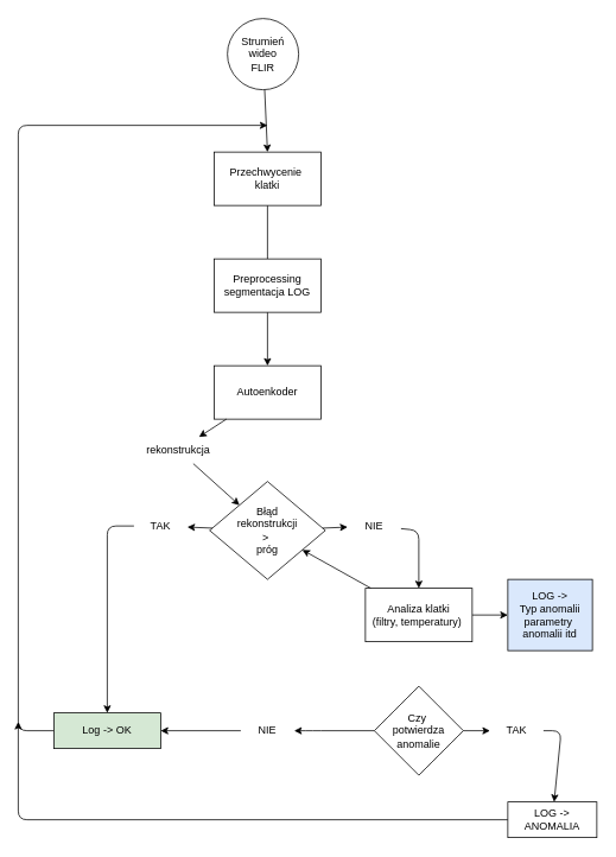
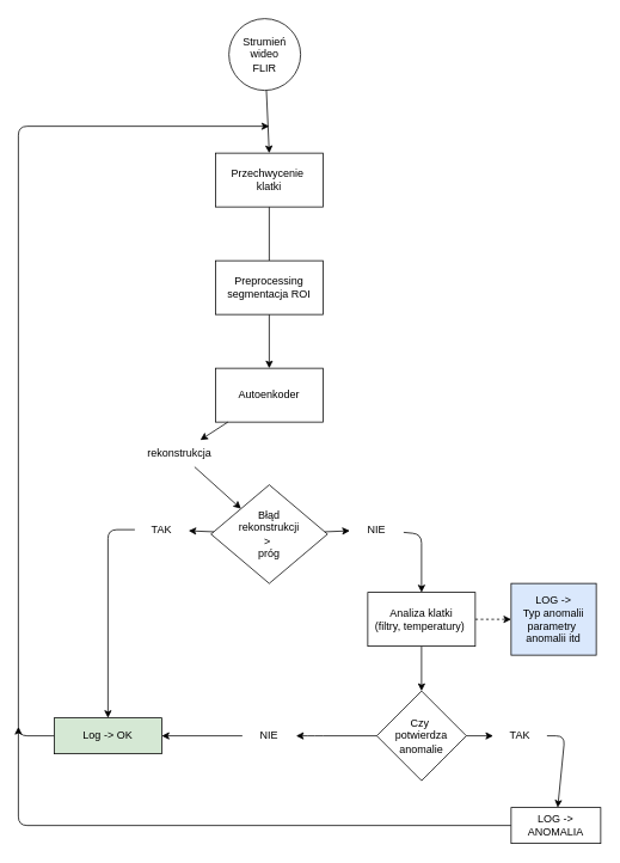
  <mxCell id="0" />
  <mxCell id="1" parent="0" />
  <mxCell id="2" value="" style="edgeStyle=none;html=1;endArrow=none;" edge="1" parent="1" source="3" target="5"><mxGeometry relative="1" as="geometry" /></mxCell>
  <mxCell id="3" value="Przechwycenie&amp;nbsp;&lt;div&gt;klatki&lt;/div&gt;" style="rounded=0;whiteSpace=wrap;html=1;" vertex="1" parent="1"><mxGeometry x="240" y="170" width="120" height="60" as="geometry" /></mxCell>
  <mxCell id="4" value="" style="edgeStyle=none;html=1;" edge="1" parent="1" source="5" target="9"><mxGeometry relative="1" as="geometry" /></mxCell>
- <mxCell id="5" value="Preprocessing&lt;br&gt;segmentacja LOG" style="rounded=0;whiteSpace=wrap;html=1;" vertex="1" parent="1"><mxGeometry x="240" y="290" width="120" height="60" as="geometry" /></mxCell>
+ <mxCell id="5" value="Preprocessing&lt;br&gt;segmentacja ROI" style="rounded=0;whiteSpace=wrap;html=1;" vertex="1" parent="1"><mxGeometry x="240" y="290" width="120" height="60" as="geometry" /></mxCell>
  <mxCell id="6" style="edgeStyle=none;html=1;entryX=0.5;entryY=0;entryDx=0;entryDy=0;" edge="1" parent="1" source="7" target="3"><mxGeometry relative="1" as="geometry" /></mxCell>
  <mxCell id="7" value="Strumień&lt;br&gt;wideo&lt;br&gt;FLIR" style="ellipse;whiteSpace=wrap;html=1;aspect=fixed;" vertex="1" parent="1"><mxGeometry x="255" y="20" width="80" height="80" as="geometry" /></mxCell>
  <mxCell id="8" value="" style="edgeStyle=none;html=1;" edge="1" parent="1" source="14" target="12"><mxGeometry relative="1" as="geometry" /></mxCell>
  <mxCell id="9" value="Autoenkoder" style="rounded=0;whiteSpace=wrap;html=1;" vertex="1" parent="1"><mxGeometry x="240" y="410" width="120" height="60" as="geometry" /></mxCell>
  <mxCell id="10" style="edgeStyle=none;html=1;entryX=0.5;entryY=0;entryDx=0;entryDy=0;" edge="1" parent="1" source="24" target="26"><mxGeometry relative="1" as="geometry"><mxPoint x="120" y="650" as="targetPoint" /><Array as="points"><mxPoint x="120" y="590" /></Array></mxGeometry></mxCell>
  <mxCell id="11" value="" style="edgeStyle=none;html=1;" edge="1" parent="1" source="22" target="17"><mxGeometry relative="1" as="geometry"><Array as="points"><mxPoint x="470" y="595" /></Array></mxGeometry></mxCell>
  <mxCell id="12" value="Błąd&lt;div&gt;&amp;nbsp;rekonstrukcji&amp;nbsp;&lt;div&gt;&amp;gt;&amp;nbsp;&lt;/div&gt;&lt;div&gt;próg&lt;/div&gt;&lt;/div&gt;" style="rhombus;whiteSpace=wrap;html=1;rounded=0;" vertex="1" parent="1"><mxGeometry x="235" y="540" width="130" height="110" as="geometry" /></mxCell>
  <mxCell id="13" value="" style="edgeStyle=none;html=1;" edge="1" parent="1" source="9" target="14"><mxGeometry relative="1" as="geometry"><mxPoint x="300" y="470" as="sourcePoint" /><mxPoint x="300" y="540" as="targetPoint" /></mxGeometry></mxCell>
  <mxCell id="14" value="rekonstrukcja" style="text;html=1;align=center;verticalAlign=middle;whiteSpace=wrap;rounded=0;" vertex="1" parent="1"><mxGeometry x="170" y="490" width="60" height="30" as="geometry" /></mxCell>
- <mxCell id="15" value="" style="edgeStyle=none;html=1;" edge="1" parent="1" source="17" target="12"><mxGeometry relative="1" as="geometry" /></mxCell>
- <mxCell id="16" value="" style="edgeStyle=none;html=1;" edge="1" parent="1" source="17" target="33"><mxGeometry relative="1" as="geometry" /></mxCell>
+ <mxCell id="15" value="" style="edgeStyle=none;html=1;" edge="1" parent="1" source="17" target="20"><mxGeometry relative="1" as="geometry" /></mxCell>
+ <mxCell id="16" value="" style="edgeStyle=none;html=1;dashed=1;" edge="1" parent="1" source="17" target="33"><mxGeometry relative="1" as="geometry" /></mxCell>
  <mxCell id="17" value="Analiza klatki&lt;br&gt;(filtry, temperatury)&amp;nbsp;" style="whiteSpace=wrap;html=1;rounded=0;" vertex="1" parent="1"><mxGeometry x="410" y="660" width="120" height="60" as="geometry" /></mxCell>
  <mxCell id="18" value="" style="edgeStyle=none;html=1;" edge="1" parent="1" source="32" target="28"><mxGeometry relative="1" as="geometry"><Array as="points"><mxPoint x="630" y="820" /></Array></mxGeometry></mxCell>
  <mxCell id="19" value="" style="edgeStyle=none;html=1;entryX=1;entryY=0.5;entryDx=0;entryDy=0;" edge="1" parent="1" source="30" target="26"><mxGeometry relative="1" as="geometry"><mxPoint x="350" y="890" as="targetPoint" /><Array as="points" /></mxGeometry></mxCell>
  <mxCell id="20" value="Czy&amp;nbsp;&lt;div&gt;potwierdza anomalie&lt;/div&gt;" style="rhombus;whiteSpace=wrap;html=1;rounded=0;" vertex="1" parent="1"><mxGeometry x="420" y="770" width="100" height="100" as="geometry" /></mxCell>
  <mxCell id="21" value="" style="edgeStyle=none;html=1;" edge="1" parent="1" source="12" target="22"><mxGeometry relative="1" as="geometry"><mxPoint x="365" y="595" as="sourcePoint" /><mxPoint x="470" y="670" as="targetPoint" /><Array as="points" /></mxGeometry></mxCell>
  <mxCell id="22" value="NIE" style="text;html=1;align=center;verticalAlign=middle;whiteSpace=wrap;rounded=0;" vertex="1" parent="1"><mxGeometry x="390" y="575" width="60" height="30" as="geometry" /></mxCell>
  <mxCell id="23" value="" style="edgeStyle=none;html=1;" edge="1" parent="1" source="12" target="24"><mxGeometry relative="1" as="geometry"><mxPoint x="110" y="595" as="targetPoint" /><mxPoint x="235" y="595" as="sourcePoint" /></mxGeometry></mxCell>
  <mxCell id="24" value="TAK" style="text;html=1;align=center;verticalAlign=middle;whiteSpace=wrap;rounded=0;" vertex="1" parent="1"><mxGeometry x="150" y="575" width="60" height="30" as="geometry" /></mxCell>
  <mxCell id="25" style="edgeStyle=none;html=1;" edge="1" parent="1" source="26"><mxGeometry relative="1" as="geometry"><mxPoint x="300" y="140" as="targetPoint" /><Array as="points"><mxPoint x="20" y="820" /><mxPoint x="20" y="140" /></Array></mxGeometry></mxCell>
  <mxCell id="26" value="Log -&amp;gt; OK" style="rounded=0;whiteSpace=wrap;html=1;fillColor=#d5e8d4;" vertex="1" parent="1"><mxGeometry x="60" y="800" width="120" height="40" as="geometry" /></mxCell>
  <mxCell id="27" style="edgeStyle=none;html=1;" edge="1" parent="1" source="28"><mxGeometry relative="1" as="geometry"><mxPoint x="20" y="810" as="targetPoint" /><Array as="points"><mxPoint x="20" y="920" /></Array></mxGeometry></mxCell>
  <mxCell id="28" value="LOG -&amp;gt; ANOMALIA" style="whiteSpace=wrap;html=1;rounded=0;" vertex="1" parent="1"><mxGeometry x="570" y="900" width="100" height="40" as="geometry" /></mxCell>
  <mxCell id="29" value="" style="edgeStyle=none;html=1;entryX=1;entryY=0.5;entryDx=0;entryDy=0;" edge="1" parent="1" source="20" target="30"><mxGeometry relative="1" as="geometry"><mxPoint x="420" y="820" as="sourcePoint" /><mxPoint x="180" y="820" as="targetPoint" /><Array as="points"><mxPoint x="350" y="820" /></Array></mxGeometry></mxCell>
  <mxCell id="30" value="NIE" style="text;html=1;align=center;verticalAlign=middle;whiteSpace=wrap;rounded=0;" vertex="1" parent="1"><mxGeometry x="270" y="805" width="60" height="30" as="geometry" /></mxCell>
  <mxCell id="31" value="" style="edgeStyle=none;html=1;" edge="1" parent="1" source="20" target="32"><mxGeometry relative="1" as="geometry"><mxPoint x="520" y="820" as="sourcePoint" /><mxPoint x="600" y="900" as="targetPoint" /><Array as="points" /></mxGeometry></mxCell>
  <mxCell id="32" value="TAK" style="text;html=1;align=center;verticalAlign=middle;whiteSpace=wrap;rounded=0;" vertex="1" parent="1"><mxGeometry x="550" y="805" width="60" height="30" as="geometry" /></mxCell>
  <mxCell id="33" value="LOG -&amp;gt;&lt;div&gt;Typ anomalii&lt;/div&gt;&lt;div&gt;parametry&amp;nbsp;&lt;/div&gt;&lt;div&gt;anomalii itd&lt;/div&gt;" style="whiteSpace=wrap;html=1;rounded=0;fillColor=#dae8fc;" vertex="1" parent="1"><mxGeometry x="570" y="650" width="95" height="80" as="geometry" /></mxCell>
